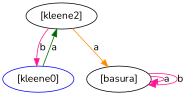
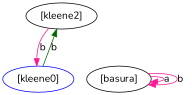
  digraph {
    fontname=Nunito
    node [color=black fontname=Nunito]
    edge [color=deeppink fontname=Nunito]
    n1 [label="[basura]"]
    n2 [color=blue label="[kleene0]"]
    n3 [label="[kleene2]"]
    n1 -> n1 [label=a]
    n1 -> n1 [label=b]
-   n2 -> n3 [color=darkgreen label=a]
-   n3 -> n1 [color=darkorange label=a]
+   n2 -> n3 [color=darkgreen label=b]
    n3 -> n2 [label=b]
  }
